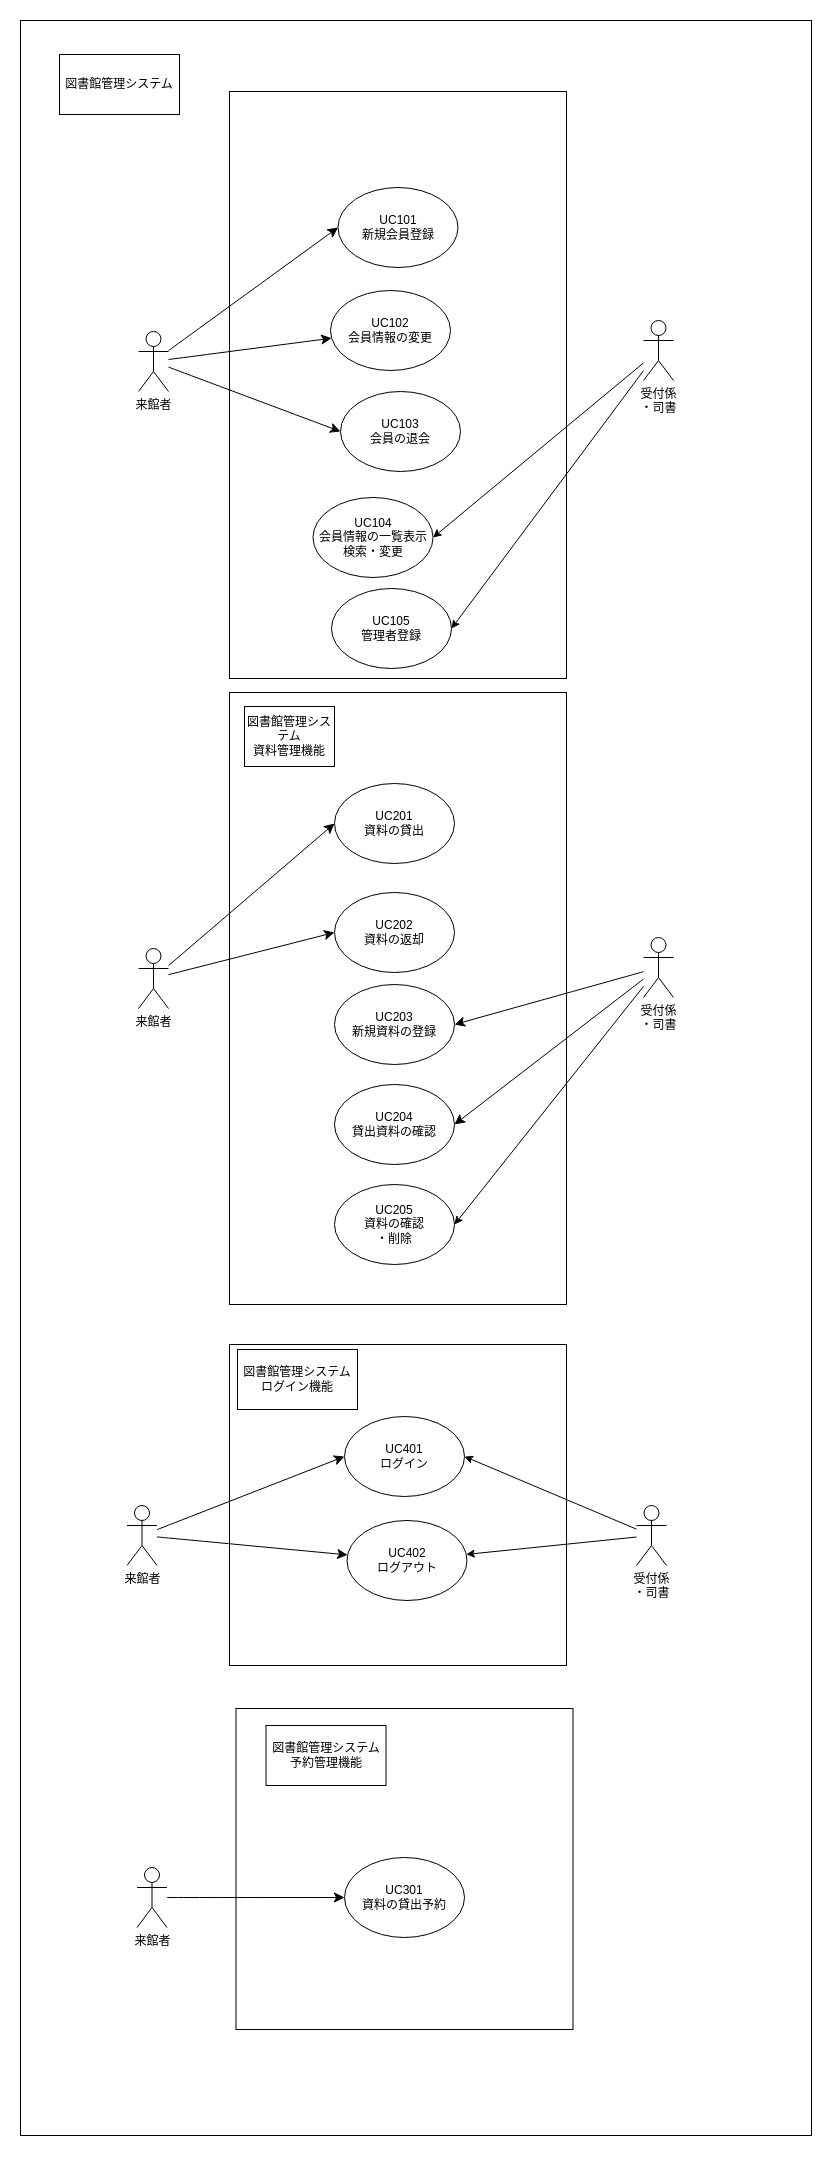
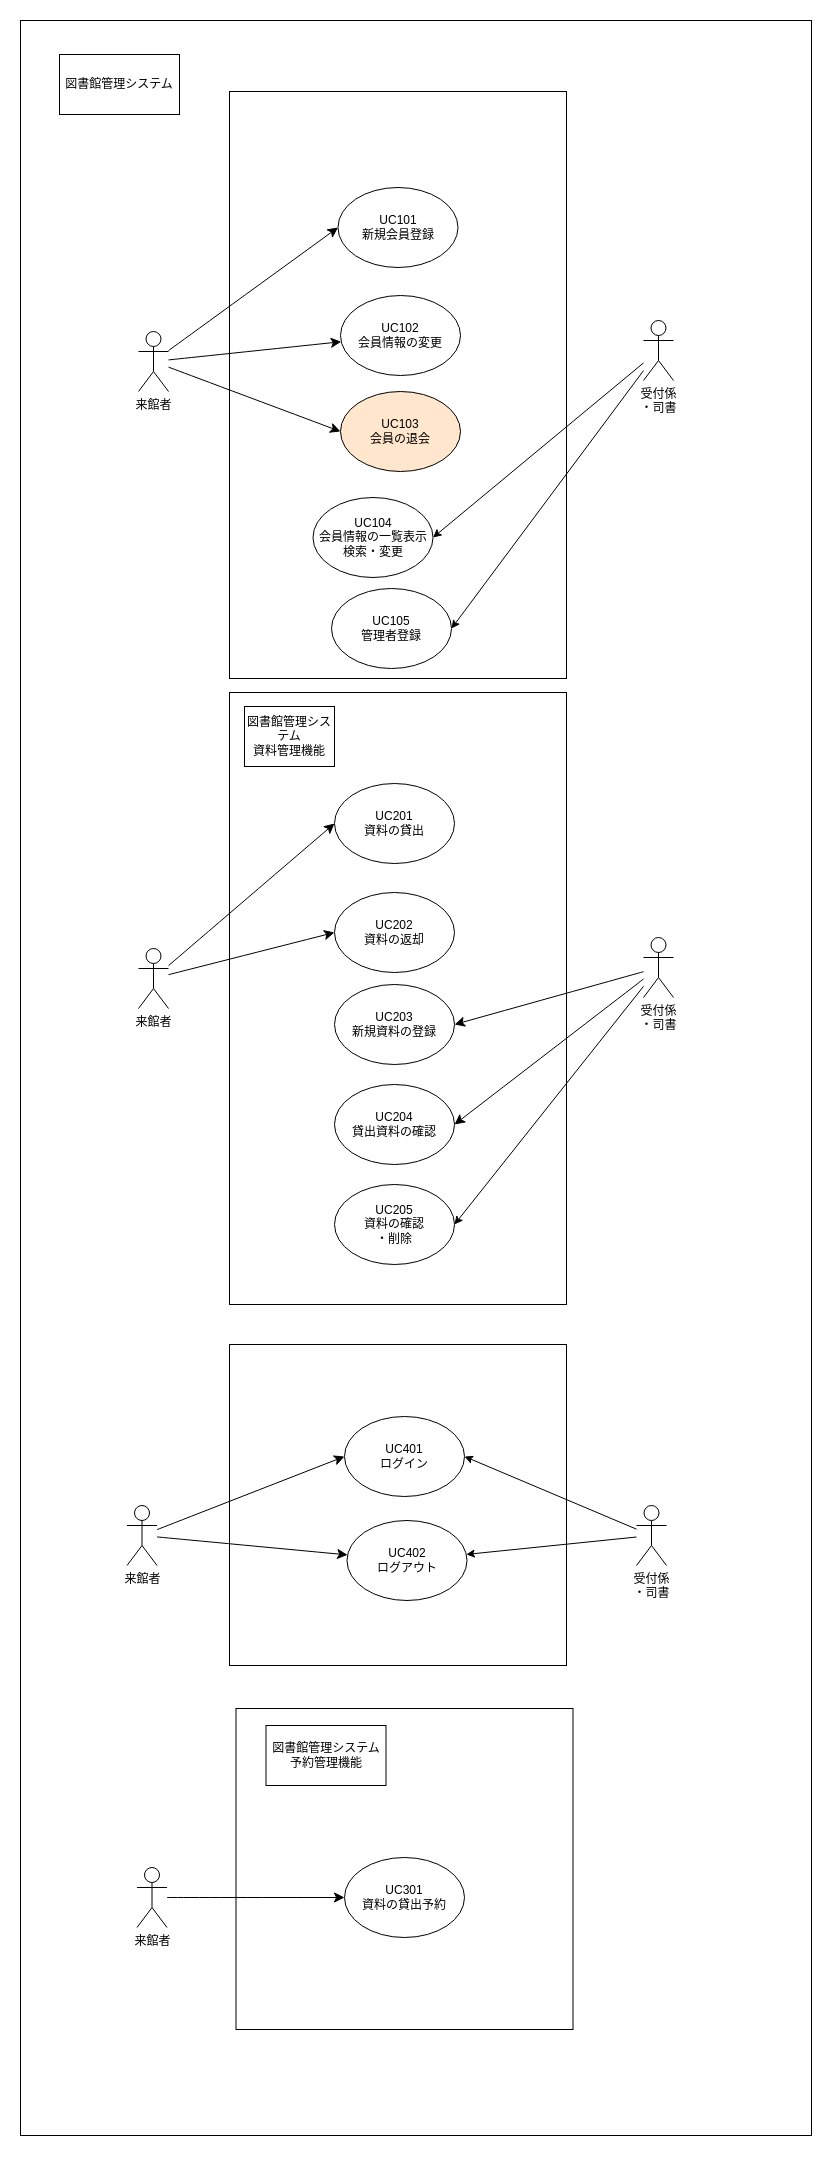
  <mxCell id="0" />
  <mxCell id="1" parent="0" />
  <mxCell id="2" value="" style="rounded=0;whiteSpace=wrap;html=1;" vertex="1" parent="1"><mxGeometry x="20" y="20" width="791" height="2115" as="geometry" /></mxCell>
  <mxCell id="3" value="" style="rounded=0;whiteSpace=wrap;html=1;" vertex="1" parent="1"><mxGeometry x="229" y="1344" width="337" height="321" as="geometry" /></mxCell>
  <mxCell id="4" value="" style="rounded=0;whiteSpace=wrap;html=1;" vertex="1" parent="1"><mxGeometry x="229" y="692" width="337" height="612" as="geometry" /></mxCell>
  <mxCell id="5" value="" style="rounded=0;whiteSpace=wrap;html=1;" vertex="1" parent="1"><mxGeometry x="229" y="91" width="337" height="587" as="geometry" /></mxCell>
  <mxCell id="6" value="&lt;div&gt;UC203&lt;/div&gt;新規資料の登録" style="ellipse;whiteSpace=wrap;html=1;" vertex="1" parent="1"><mxGeometry x="334" y="984" width="120" height="80" as="geometry" /></mxCell>
  <mxCell id="7" value="&lt;div&gt;UC204&lt;/div&gt;貸出資料の確認" style="ellipse;whiteSpace=wrap;html=1;" vertex="1" parent="1"><mxGeometry x="334" y="1084" width="120" height="80" as="geometry" /></mxCell>
  <mxCell id="8" value="図書館管理システム" style="rounded=0;whiteSpace=wrap;html=1;" vertex="1" parent="1"><mxGeometry x="59" y="54" width="120" height="60" as="geometry" /></mxCell>
  <mxCell id="9" value="&lt;div&gt;UC101&lt;/div&gt;新規会員登録" style="ellipse;whiteSpace=wrap;html=1;" vertex="1" parent="1"><mxGeometry x="337.5" y="187" width="120" height="80" as="geometry" /></mxCell>
- <mxCell id="10" value="&lt;div&gt;UC102&lt;/div&gt;会員情報の&lt;span style=&quot;background-color: transparent; color: light-dark(rgb(0, 0, 0), rgb(255, 255, 255));&quot;&gt;変更&lt;/span&gt;" style="ellipse;whiteSpace=wrap;html=1;" vertex="1" parent="1"><mxGeometry x="330" y="290" width="120" height="80" as="geometry" /></mxCell>
- <mxCell id="11" value="&lt;div&gt;UC103&lt;/div&gt;会員の退会" style="ellipse;whiteSpace=wrap;html=1;" vertex="1" parent="1"><mxGeometry x="340" y="391" width="120" height="80" as="geometry" /></mxCell>
+ <mxCell id="10" value="&lt;div&gt;UC102&lt;/div&gt;会員情報の&lt;span style=&quot;background-color: transparent; color: light-dark(rgb(0, 0, 0), rgb(255, 255, 255));&quot;&gt;変更&lt;/span&gt;" style="ellipse;whiteSpace=wrap;html=1;" vertex="1" parent="1"><mxGeometry x="340" y="295" width="120" height="80" as="geometry" /></mxCell>
+ <mxCell id="11" value="&lt;div&gt;UC103&lt;/div&gt;会員の退会" style="ellipse;whiteSpace=wrap;html=1;fillColor=#ffe6cc;" vertex="1" parent="1"><mxGeometry x="340" y="391" width="120" height="80" as="geometry" /></mxCell>
  <mxCell id="12" style="edgeStyle=none;curved=1;rounded=0;orthogonalLoop=1;jettySize=auto;html=1;entryX=0;entryY=0.5;entryDx=0;entryDy=0;fontSize=12;startSize=8;endSize=8;" edge="1" parent="1" source="15" target="9"><mxGeometry relative="1" as="geometry" /></mxCell>
  <mxCell id="13" style="edgeStyle=none;curved=1;rounded=0;orthogonalLoop=1;jettySize=auto;html=1;fontSize=12;startSize=8;endSize=8;" edge="1" parent="1" source="15" target="10"><mxGeometry relative="1" as="geometry" /></mxCell>
  <mxCell id="14" style="edgeStyle=none;curved=1;rounded=0;orthogonalLoop=1;jettySize=auto;html=1;entryX=0;entryY=0.5;entryDx=0;entryDy=0;fontSize=12;startSize=8;endSize=8;" edge="1" parent="1" source="15" target="11"><mxGeometry relative="1" as="geometry" /></mxCell>
  <mxCell id="15" value="来館者" style="shape=umlActor;verticalLabelPosition=bottom;verticalAlign=top;html=1;outlineConnect=0;" vertex="1" parent="1"><mxGeometry x="138" y="331" width="30" height="60" as="geometry" /></mxCell>
  <mxCell id="16" style="rounded=0;orthogonalLoop=1;jettySize=auto;html=1;entryX=1;entryY=0.5;entryDx=0;entryDy=0;" edge="1" parent="1" source="18" target="40"><mxGeometry relative="1" as="geometry" /></mxCell>
  <mxCell id="17" style="rounded=0;orthogonalLoop=1;jettySize=auto;html=1;entryX=1;entryY=0.5;entryDx=0;entryDy=0;" edge="1" parent="1" source="18" target="45"><mxGeometry relative="1" as="geometry" /></mxCell>
  <mxCell id="18" value="受付係&lt;div&gt;・司書&lt;/div&gt;" style="shape=umlActor;verticalLabelPosition=bottom;verticalAlign=top;html=1;outlineConnect=0;" vertex="1" parent="1"><mxGeometry x="643" y="320" width="30" height="60" as="geometry" /></mxCell>
  <mxCell id="19" value="&lt;div&gt;図書館管理システム&lt;/div&gt;資料管理機能" style="rounded=0;whiteSpace=wrap;html=1;" vertex="1" parent="1"><mxGeometry x="244" y="706" width="90" height="60" as="geometry" /></mxCell>
  <mxCell id="20" value="&lt;div&gt;UC201&lt;/div&gt;資料の貸出" style="ellipse;whiteSpace=wrap;html=1;" vertex="1" parent="1"><mxGeometry x="334" y="783" width="120" height="80" as="geometry" /></mxCell>
  <mxCell id="21" value="&lt;div&gt;UC202&lt;/div&gt;資料の返却" style="ellipse;whiteSpace=wrap;html=1;" vertex="1" parent="1"><mxGeometry x="334" y="892" width="120" height="80" as="geometry" /></mxCell>
  <mxCell id="22" value="" style="rounded=0;whiteSpace=wrap;html=1;" vertex="1" parent="1"><mxGeometry x="235.5" y="1708" width="337" height="321" as="geometry" /></mxCell>
  <mxCell id="23" value="&lt;div&gt;図書館管理システム&lt;/div&gt;予約管理機能" style="rounded=0;whiteSpace=wrap;html=1;" vertex="1" parent="1"><mxGeometry x="265.5" y="1725" width="120" height="60" as="geometry" /></mxCell>
  <mxCell id="24" value="&lt;div&gt;UC301&lt;/div&gt;資料の貸出予約" style="ellipse;whiteSpace=wrap;html=1;" vertex="1" parent="1"><mxGeometry x="344" y="1857" width="120" height="80" as="geometry" /></mxCell>
  <mxCell id="25" style="edgeStyle=none;curved=1;rounded=0;orthogonalLoop=1;jettySize=auto;html=1;entryX=0;entryY=0.5;entryDx=0;entryDy=0;fontSize=12;startSize=8;endSize=8;" edge="1" parent="1" source="27" target="20"><mxGeometry relative="1" as="geometry" /></mxCell>
  <mxCell id="26" style="edgeStyle=none;curved=1;rounded=0;orthogonalLoop=1;jettySize=auto;html=1;entryX=0;entryY=0.5;entryDx=0;entryDy=0;fontSize=12;startSize=8;endSize=8;" edge="1" parent="1" source="27" target="21"><mxGeometry relative="1" as="geometry" /></mxCell>
  <mxCell id="27" value="来館者" style="shape=umlActor;verticalLabelPosition=bottom;verticalAlign=top;html=1;outlineConnect=0;" vertex="1" parent="1"><mxGeometry x="138" y="948" width="30" height="60" as="geometry" /></mxCell>
  <mxCell id="28" style="edgeStyle=none;curved=1;rounded=0;orthogonalLoop=1;jettySize=auto;html=1;entryX=1;entryY=0.5;entryDx=0;entryDy=0;fontSize=12;startSize=8;endSize=8;" edge="1" parent="1" source="31" target="6"><mxGeometry relative="1" as="geometry" /></mxCell>
  <mxCell id="29" style="edgeStyle=none;curved=1;rounded=0;orthogonalLoop=1;jettySize=auto;html=1;entryX=1;entryY=0.5;entryDx=0;entryDy=0;fontSize=12;startSize=8;endSize=8;" edge="1" parent="1" source="31" target="7"><mxGeometry relative="1" as="geometry" /></mxCell>
  <mxCell id="30" style="rounded=0;orthogonalLoop=1;jettySize=auto;html=1;entryX=1;entryY=0.5;entryDx=0;entryDy=0;" edge="1" parent="1" source="31" target="41"><mxGeometry relative="1" as="geometry" /></mxCell>
  <mxCell id="31" value="受付係&lt;div&gt;・司書&lt;/div&gt;" style="shape=umlActor;verticalLabelPosition=bottom;verticalAlign=top;html=1;outlineConnect=0;" vertex="1" parent="1"><mxGeometry x="643" y="937" width="30" height="60" as="geometry" /></mxCell>
  <mxCell id="32" style="edgeStyle=none;curved=1;rounded=0;orthogonalLoop=1;jettySize=auto;html=1;entryX=0;entryY=0.5;entryDx=0;entryDy=0;fontSize=12;startSize=8;endSize=8;" edge="1" parent="1" source="33" target="24"><mxGeometry relative="1" as="geometry" /></mxCell>
  <mxCell id="33" value="来館者" style="shape=umlActor;verticalLabelPosition=bottom;verticalAlign=top;html=1;outlineConnect=0;" vertex="1" parent="1"><mxGeometry x="136.5" y="1867" width="30" height="60" as="geometry" /></mxCell>
  <mxCell id="34" value="&lt;div&gt;UC401&lt;/div&gt;ログイン" style="ellipse;whiteSpace=wrap;html=1;" vertex="1" parent="1"><mxGeometry x="344" y="1416" width="120" height="80" as="geometry" /></mxCell>
  <mxCell id="35" value="&lt;div&gt;UC402&lt;/div&gt;ログアウト" style="ellipse;whiteSpace=wrap;html=1;" vertex="1" parent="1"><mxGeometry x="346.5" y="1520" width="120" height="80" as="geometry" /></mxCell>
  <mxCell id="36" style="edgeStyle=none;curved=1;rounded=0;orthogonalLoop=1;jettySize=auto;html=1;entryX=0;entryY=0.5;entryDx=0;entryDy=0;fontSize=12;startSize=8;endSize=8;" edge="1" parent="1" source="38" target="34"><mxGeometry relative="1" as="geometry" /></mxCell>
  <mxCell id="37" style="edgeStyle=none;curved=1;rounded=0;orthogonalLoop=1;jettySize=auto;html=1;fontSize=12;startSize=8;endSize=8;" edge="1" parent="1" source="38" target="35"><mxGeometry relative="1" as="geometry" /></mxCell>
  <mxCell id="38" value="来館者" style="shape=umlActor;verticalLabelPosition=bottom;verticalAlign=top;html=1;outlineConnect=0;" vertex="1" parent="1"><mxGeometry x="126.5" y="1505" width="30" height="60" as="geometry" /></mxCell>
- <mxCell id="39" value="&lt;div&gt;図書館管理システム&lt;/div&gt;ログイン機能" style="rounded=0;whiteSpace=wrap;html=1;" vertex="1" parent="1"><mxGeometry x="237" y="1349" width="120" height="60" as="geometry" /></mxCell>
  <mxCell id="40" value="&lt;div&gt;UC104&lt;/div&gt;&lt;div&gt;会員情報の一覧表示検索・&lt;span style=&quot;background-color: transparent; color: light-dark(rgb(0, 0, 0), rgb(255, 255, 255));&quot;&gt;変更&lt;/span&gt;&lt;/div&gt;" style="ellipse;whiteSpace=wrap;html=1;" vertex="1" parent="1"><mxGeometry x="312.5" y="497" width="120" height="80" as="geometry" /></mxCell>
  <mxCell id="41" value="&lt;div&gt;UC205&lt;/div&gt;資料の確認&lt;div&gt;・&lt;span style=&quot;background-color: transparent; color: light-dark(rgb(0, 0, 0), rgb(255, 255, 255));&quot;&gt;削除&lt;/span&gt;&lt;/div&gt;" style="ellipse;whiteSpace=wrap;html=1;" vertex="1" parent="1"><mxGeometry x="334" y="1184" width="120" height="80" as="geometry" /></mxCell>
  <mxCell id="42" style="rounded=0;orthogonalLoop=1;jettySize=auto;html=1;entryX=1;entryY=0.5;entryDx=0;entryDy=0;" edge="1" parent="1" source="44" target="34"><mxGeometry relative="1" as="geometry" /></mxCell>
  <mxCell id="43" style="rounded=0;orthogonalLoop=1;jettySize=auto;html=1;" edge="1" parent="1" source="44" target="35"><mxGeometry relative="1" as="geometry" /></mxCell>
  <mxCell id="44" value="受付係&lt;div&gt;・司書&lt;/div&gt;" style="shape=umlActor;verticalLabelPosition=bottom;verticalAlign=top;html=1;outlineConnect=0;" vertex="1" parent="1"><mxGeometry x="636" y="1505" width="30" height="60" as="geometry" /></mxCell>
  <mxCell id="45" value="&lt;div&gt;UC105&lt;/div&gt;管理者登録" style="ellipse;whiteSpace=wrap;html=1;" vertex="1" parent="1"><mxGeometry x="331" y="588" width="120" height="80" as="geometry" /></mxCell>
